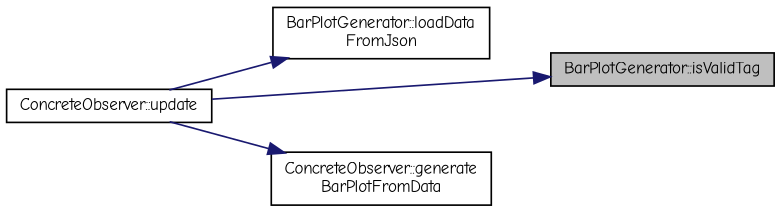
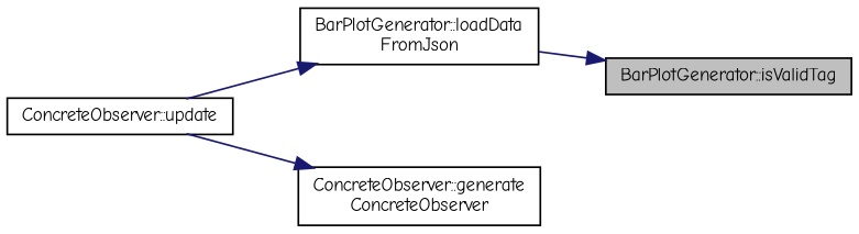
  digraph {
    fontname="Comic Neue"
    rankdir=RL
    node [color=black fillcolor=white fontname="Comic Neue" fontsize=10 shape=record style=filled]
    edge [color=midnightblue dir=back fontname="Comic Neue" fontsize=10 labelfontname=Helvetica labelfontsize=10 style=solid]
    n1 [fillcolor=grey75 fontcolor=black height=0.2 label="BarPlotGenerator::isValidTag" width=0.4]
    n2 [height=0.2 label="BarPlotGenerator::loadData\lFromJson" width=0.4]
    n3 [height=0.2 label="ConcreteObserver::update" width=0.4]
-   n4 [height=0.2 label="ConcreteObserver::generate\lBarPlotFromData" width=0.4]
-   n1 -> n3
+   n4 [height=0.2 label="ConcreteObserver::generate\lConcreteObserver" width=0.4]
+   n1 -> n2
    n2 -> n3
    n4 -> n3
  }
